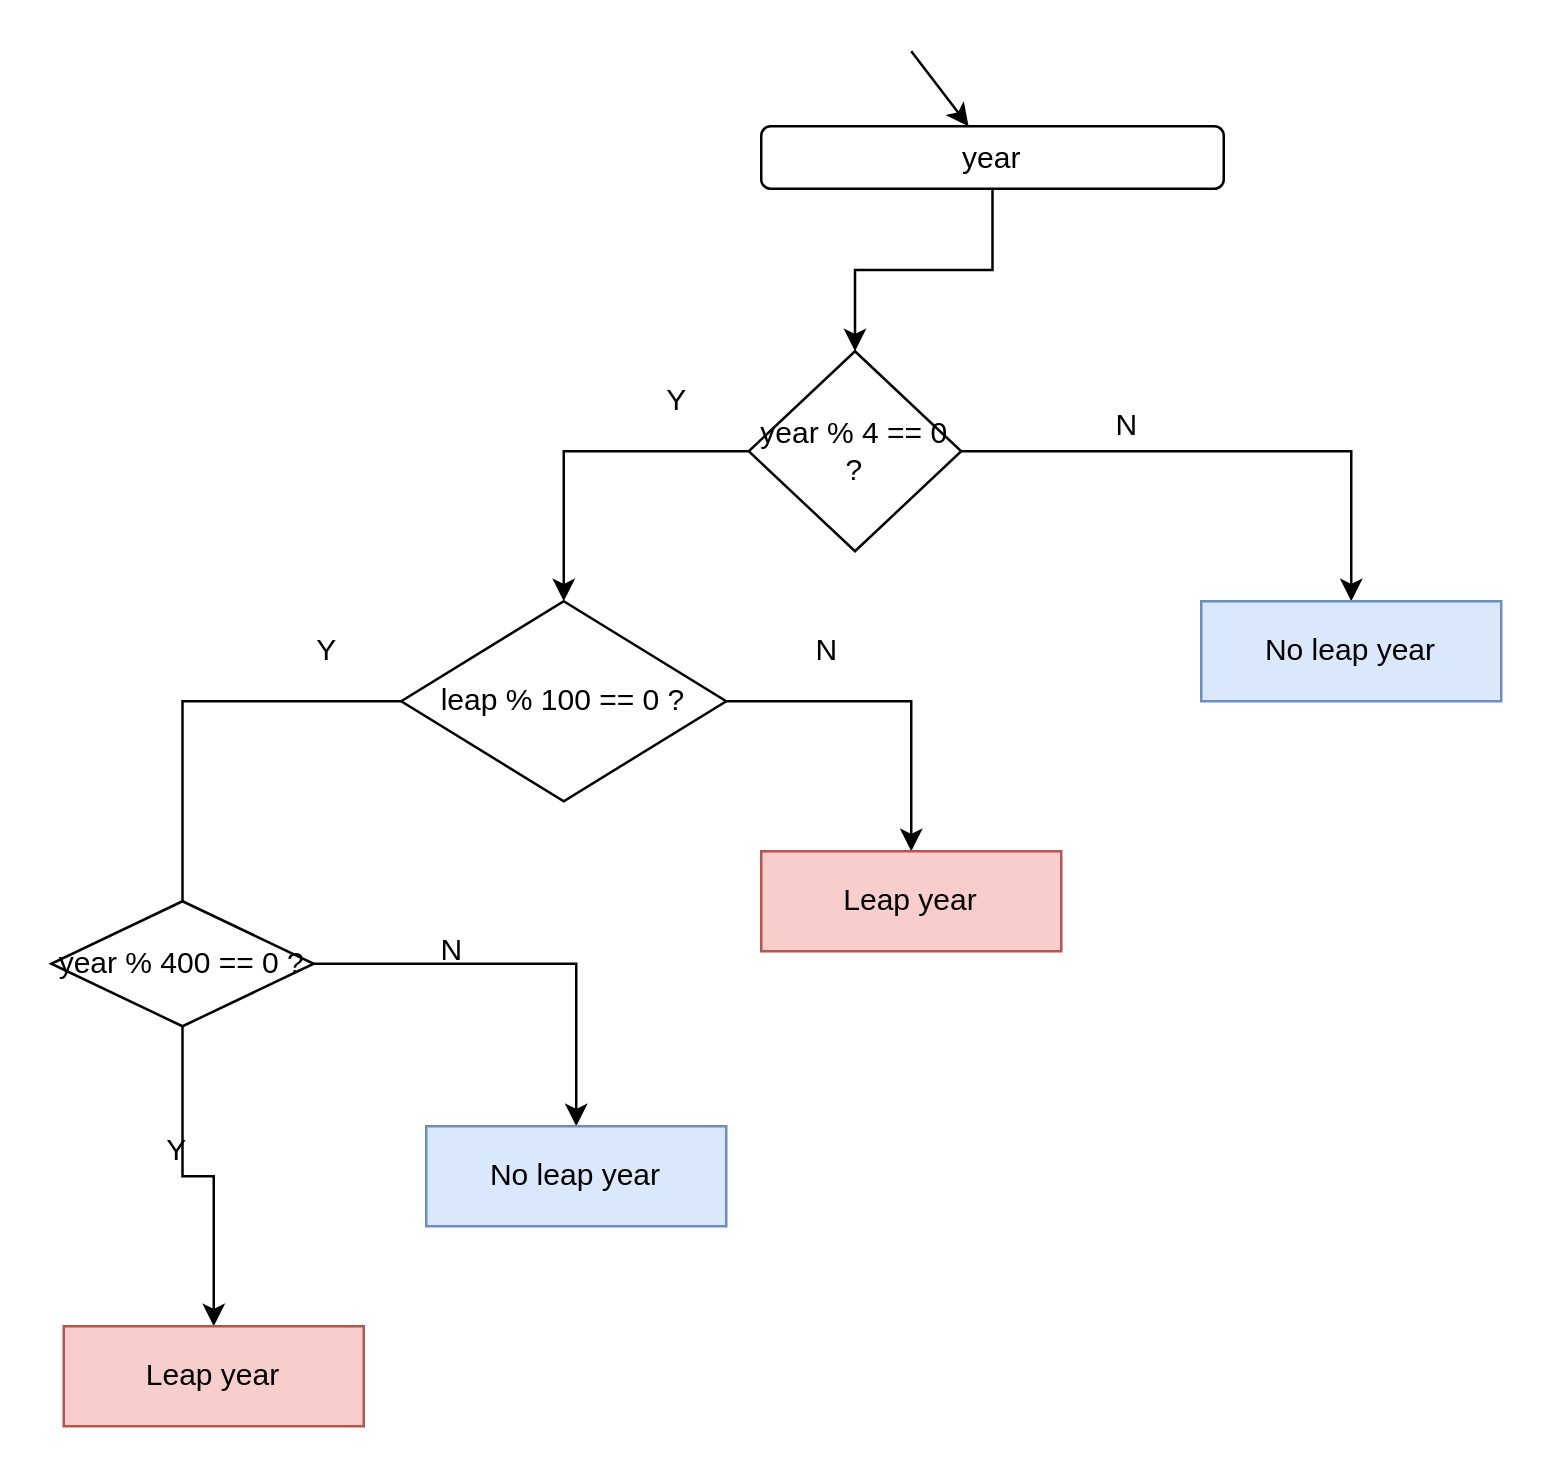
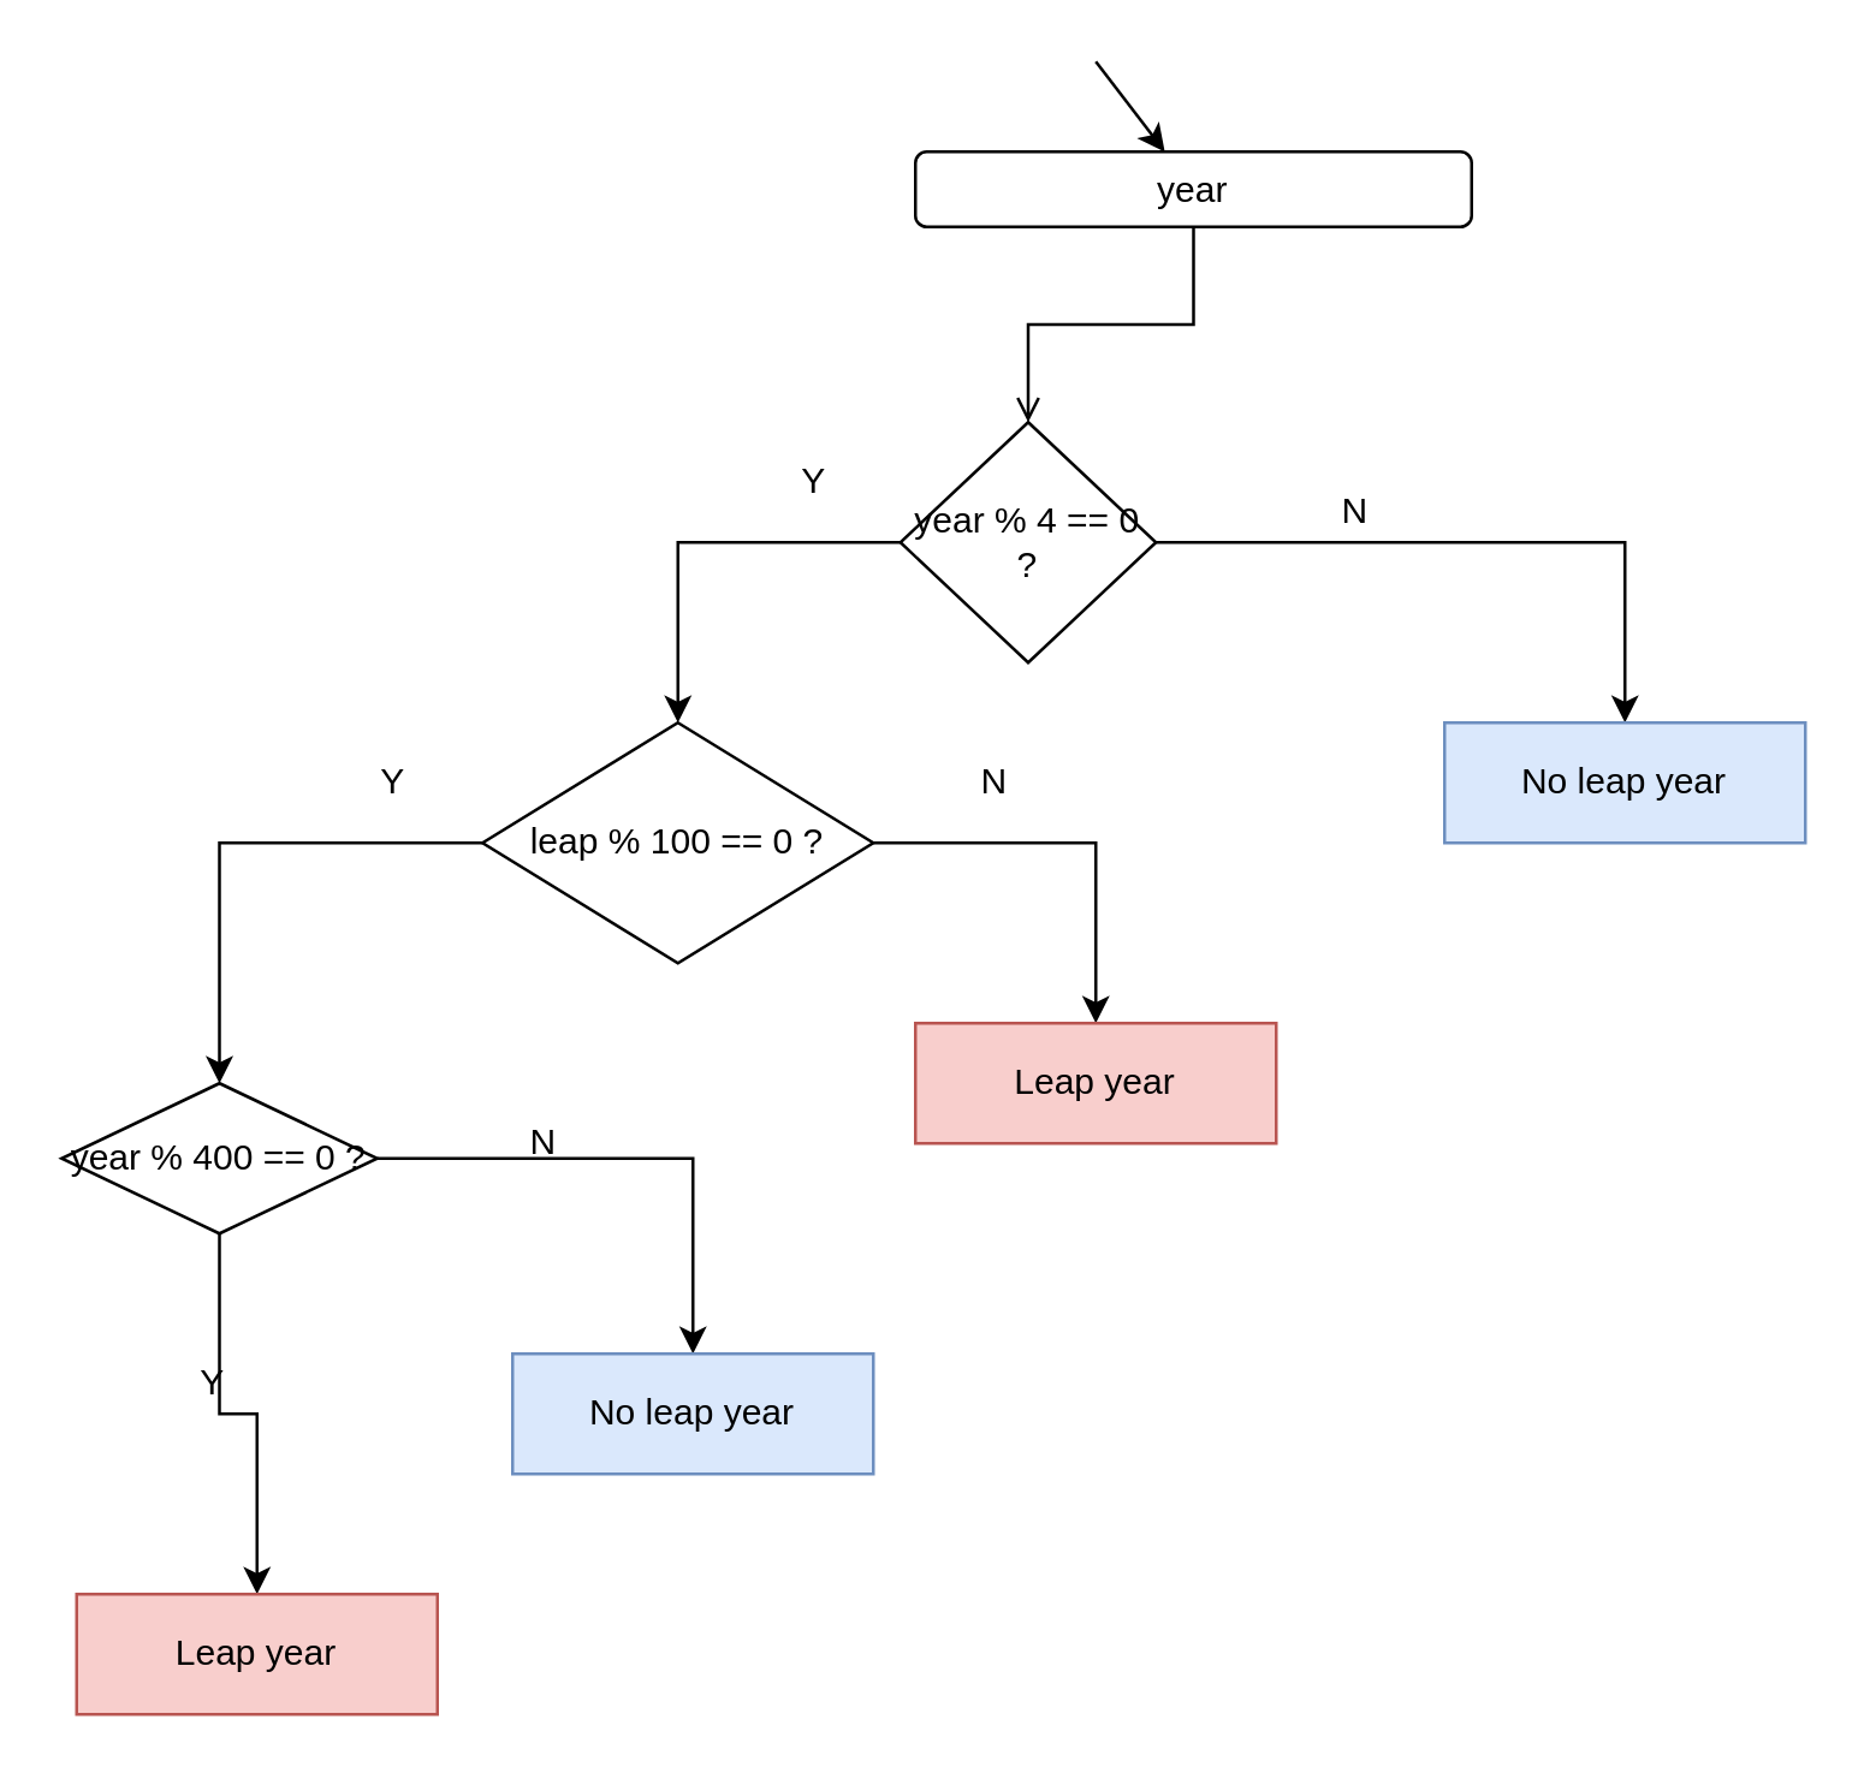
  <mxCell id="0" />
  <mxCell id="1" parent="0" />
- <mxCell id="2" value="" style="edgeStyle=orthogonalEdgeStyle;rounded=0;orthogonalLoop=1;jettySize=auto;html=1;" edge="1" parent="1" source="3" target="7"><mxGeometry relative="1" as="geometry" /></mxCell>
+ <mxCell id="2" value="" style="edgeStyle=orthogonalEdgeStyle;rounded=0;orthogonalLoop=1;jettySize=auto;html=1;endArrow=open;" edge="1" parent="1" source="3" target="7"><mxGeometry relative="1" as="geometry" /></mxCell>
  <mxCell id="3" value="year" style="rounded=1;whiteSpace=wrap;html=1;" vertex="1" parent="1"><mxGeometry x="304" y="50" width="185" height="25" as="geometry" /></mxCell>
  <mxCell id="4" value="" style="endArrow=classic;html=1;" edge="1" parent="1" target="3"><mxGeometry width="50" height="50" relative="1" as="geometry"><mxPoint x="364" y="20" as="sourcePoint" /><mxPoint x="430" y="20" as="targetPoint" /></mxGeometry></mxCell>
  <mxCell id="5" value="" style="edgeStyle=orthogonalEdgeStyle;rounded=0;orthogonalLoop=1;jettySize=auto;html=1;" edge="1" parent="1" source="7" target="10"><mxGeometry relative="1" as="geometry" /></mxCell>
  <mxCell id="6" value="" style="edgeStyle=orthogonalEdgeStyle;rounded=0;orthogonalLoop=1;jettySize=auto;html=1;" edge="1" parent="1" source="7" target="11"><mxGeometry relative="1" as="geometry" /></mxCell>
  <mxCell id="7" value="year % 4 == 0 ?" style="rhombus;whiteSpace=wrap;html=1;" vertex="1" parent="1"><mxGeometry x="299" y="140" width="85" height="80" as="geometry" /></mxCell>
- <mxCell id="8" value="" style="edgeStyle=orthogonalEdgeStyle;rounded=0;orthogonalLoop=1;jettySize=auto;html=1;endArrow=none;" edge="1" parent="1" source="10" target="14"><mxGeometry relative="1" as="geometry" /></mxCell>
+ <mxCell id="8" value="" style="edgeStyle=orthogonalEdgeStyle;rounded=0;orthogonalLoop=1;jettySize=auto;html=1;" edge="1" parent="1" source="10" target="14"><mxGeometry relative="1" as="geometry" /></mxCell>
  <mxCell id="9" value="" style="edgeStyle=orthogonalEdgeStyle;rounded=0;orthogonalLoop=1;jettySize=auto;html=1;" edge="1" parent="1" source="10" target="16"><mxGeometry relative="1" as="geometry" /></mxCell>
  <mxCell id="10" value="leap % 100 == 0 ?" style="rhombus;whiteSpace=wrap;html=1;" vertex="1" parent="1"><mxGeometry x="160" y="240" width="130" height="80" as="geometry" /></mxCell>
  <mxCell id="11" value="No leap year" style="whiteSpace=wrap;html=1;fillColor=#dae8fc;strokeColor=#6c8ebf;" vertex="1" parent="1"><mxGeometry x="480" y="240" width="120" height="40" as="geometry" /></mxCell>
  <mxCell id="12" value="" style="edgeStyle=orthogonalEdgeStyle;rounded=0;orthogonalLoop=1;jettySize=auto;html=1;" edge="1" parent="1" source="14" target="15"><mxGeometry relative="1" as="geometry" /></mxCell>
  <mxCell id="13" value="" style="edgeStyle=orthogonalEdgeStyle;rounded=0;orthogonalLoop=1;jettySize=auto;html=1;" edge="1" parent="1" source="14" target="17"><mxGeometry relative="1" as="geometry" /></mxCell>
  <mxCell id="14" value="year % 400 == 0 ?" style="rhombus;whiteSpace=wrap;html=1;" vertex="1" parent="1"><mxGeometry x="20" y="360" width="105" height="50" as="geometry" /></mxCell>
  <mxCell id="15" value="Leap year" style="whiteSpace=wrap;html=1;fillColor=#f8cecc;strokeColor=#b85450;" vertex="1" parent="1"><mxGeometry x="25" y="530" width="120" height="40" as="geometry" /></mxCell>
  <mxCell id="16" value="Leap year" style="whiteSpace=wrap;html=1;fillColor=#f8cecc;strokeColor=#b85450;" vertex="1" parent="1"><mxGeometry x="304" y="340" width="120" height="40" as="geometry" /></mxCell>
  <mxCell id="17" value="&lt;span&gt;No leap year&lt;/span&gt;" style="whiteSpace=wrap;html=1;fillColor=#dae8fc;strokeColor=#6c8ebf;" vertex="1" parent="1"><mxGeometry x="170" y="450" width="120" height="40" as="geometry" /></mxCell>
  <mxCell id="18" value="N" style="text;html=1;align=center;verticalAlign=middle;resizable=0;points=[];autosize=1;strokeColor=none;" vertex="1" parent="1"><mxGeometry x="320" y="250" width="20" height="20" as="geometry" /></mxCell>
  <mxCell id="19" value="Y" style="text;html=1;align=center;verticalAlign=middle;resizable=0;points=[];autosize=1;strokeColor=none;" vertex="1" parent="1"><mxGeometry x="120" y="250" width="20" height="20" as="geometry" /></mxCell>
  <mxCell id="20" value="N" style="text;html=1;align=center;verticalAlign=middle;resizable=0;points=[];autosize=1;strokeColor=none;" vertex="1" parent="1"><mxGeometry x="440" y="160" width="20" height="20" as="geometry" /></mxCell>
  <mxCell id="21" value="Y" style="text;html=1;align=center;verticalAlign=middle;resizable=0;points=[];autosize=1;strokeColor=none;" vertex="1" parent="1"><mxGeometry x="260" y="150" width="20" height="20" as="geometry" /></mxCell>
  <mxCell id="22" value="Y" style="text;html=1;align=center;verticalAlign=middle;resizable=0;points=[];autosize=1;strokeColor=none;" vertex="1" parent="1"><mxGeometry x="60" y="450" width="20" height="20" as="geometry" /></mxCell>
  <mxCell id="23" value="N" style="text;html=1;align=center;verticalAlign=middle;resizable=0;points=[];autosize=1;strokeColor=none;" vertex="1" parent="1"><mxGeometry x="170" y="370" width="20" height="20" as="geometry" /></mxCell>
